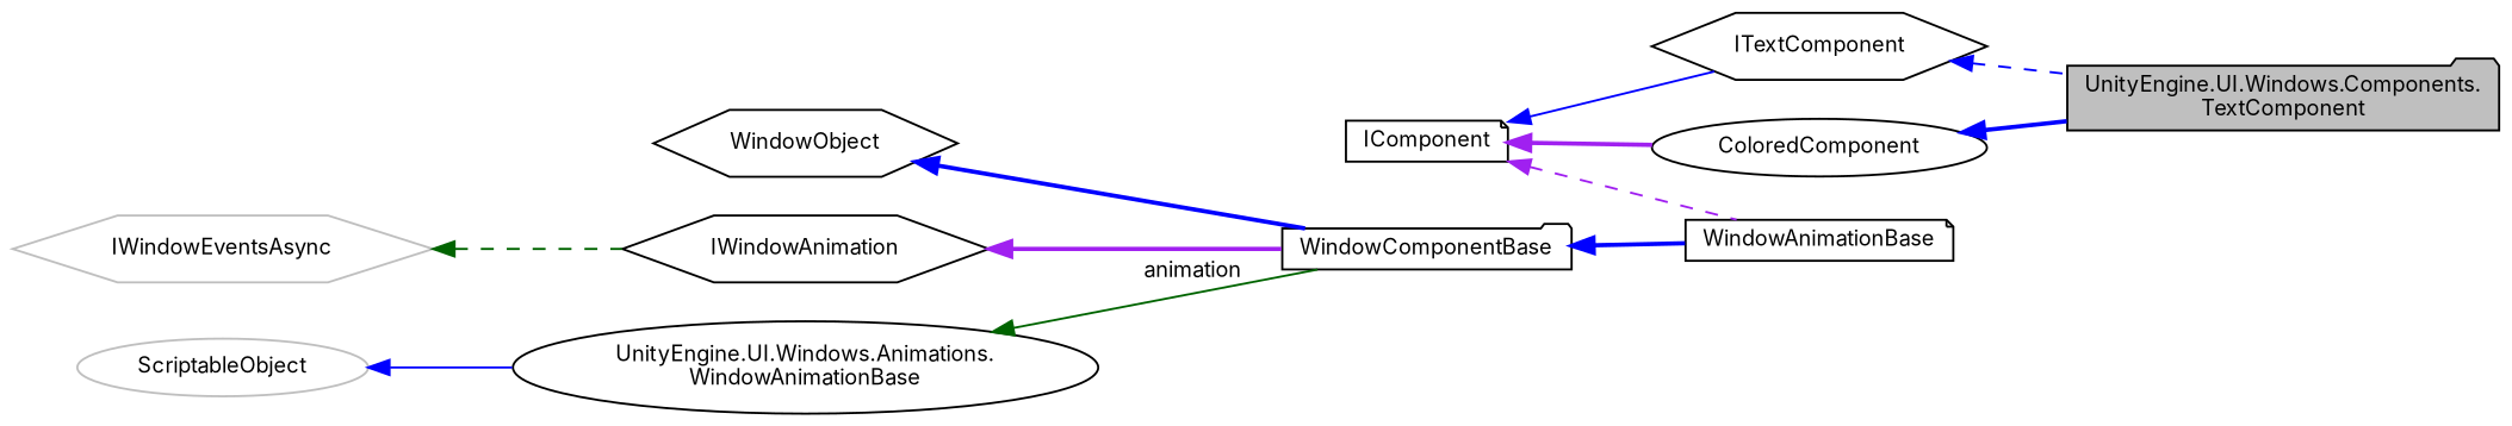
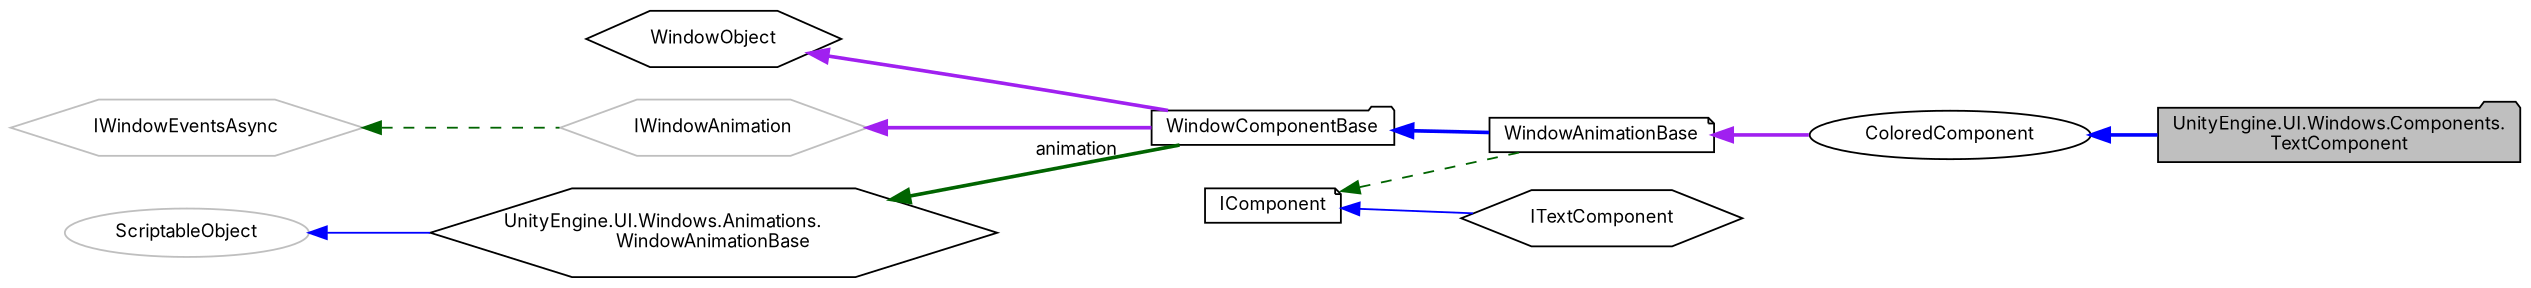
  digraph {
    fontname=Inter
    rankdir=LR
    node [color=black fillcolor=white fontname=Inter fontsize=10 shape=hexagon style=filled]
    edge [color=blue dir=back fontname=Inter fontsize=10 labelfontname=FreeSans labelfontsize=10 style=bold]
    n1 [fillcolor=grey75 fontcolor=black height=0.2 label="UnityEngine.UI.Windows.Components.\lTextComponent" shape=folder width=0.4]
    n2 [height=0.2 label=ColoredComponent shape=ellipse width=0.4]
    n3 [height=0.2 label=WindowAnimationBase shape=note width=0.4]
    n4 [height=0.2 label=WindowComponentBase shape=folder width=0.4]
    n5 [height=0.2 label=WindowObject width=0.4]
-   n6 [height=0.2 label=IWindowAnimation width=0.4]
+   n6 [color=grey75 height=0.2 label=IWindowAnimation width=0.4]
    n7 [color=grey75 height=0.2 label=IWindowEventsAsync width=0.4]
-   n8 [height=0.2 label="UnityEngine.UI.Windows.Animations.\lWindowAnimationBase" shape=ellipse width=0.4]
+   n8 [height=0.2 label="UnityEngine.UI.Windows.Animations.\lWindowAnimationBase" width=0.4]
    n9 [color=grey75 height=0.2 label=ScriptableObject shape=ellipse width=0.4]
    n10 [height=0.2 label=IComponent shape=note width=0.4]
    n11 [height=0.2 label=ITextComponent width=0.4]
    n2 -> n1
-   n10 -> n2 [color=purple]
+   n3 -> n2 [color=purple]
    n4 -> n3
-   n5 -> n4
+   n5 -> n4 [color=purple]
    n6 -> n4 [color=purple]
    n7 -> n6 [color=darkgreen style=dashed]
-   n8 -> n4 [color=darkgreen label=" animation" style=solid]
+   n8 -> n4 [color=darkgreen label=" animation"]
    n9 -> n8 [style=solid]
-   n10 -> n3 [color=purple style=dashed]
+   n10 -> n3 [color=darkgreen style=dashed]
    n10 -> n11 [style=solid]
-   n11 -> n1 [style=dashed]
  }
